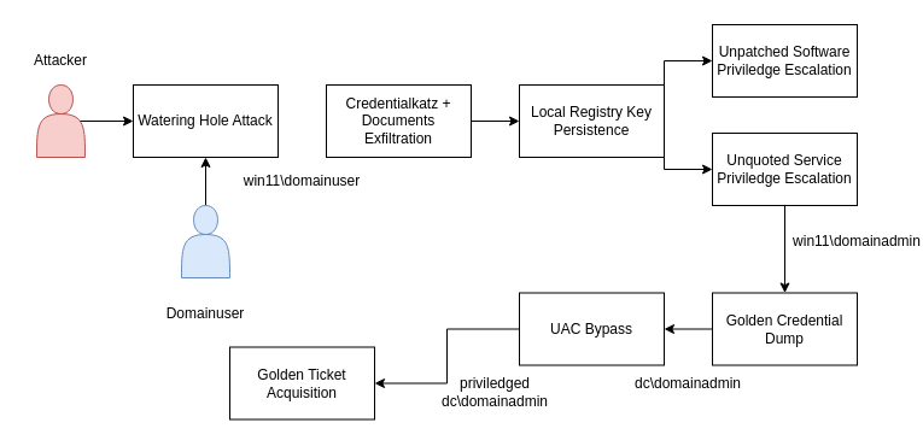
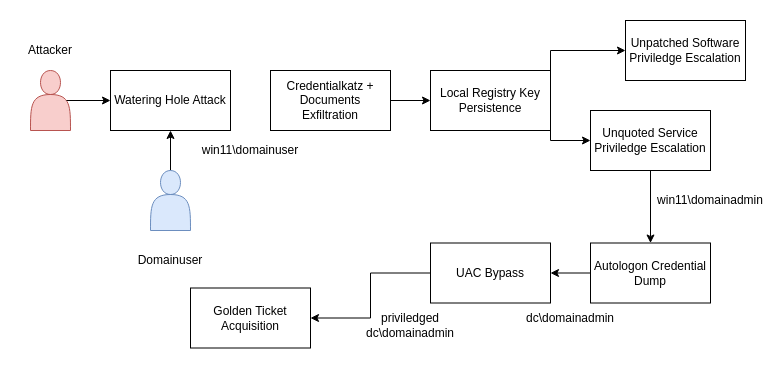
  <mxCell id="0" />
  <mxCell id="1" parent="0" />
  <mxCell id="2" value="" style="shape=actor;whiteSpace=wrap;html=1;fillColor=#f8cecc;strokeColor=#b85450;" vertex="1" parent="1"><mxGeometry x="30" y="70" width="40" height="60" as="geometry" /></mxCell>
  <mxCell id="3" value="Attacker" style="text;html=1;align=center;verticalAlign=middle;whiteSpace=wrap;rounded=0;" vertex="1" parent="1"><mxGeometry x="20" y="35" width="60" height="30" as="geometry" /></mxCell>
  <mxCell id="4" style="edgeStyle=orthogonalEdgeStyle;rounded=0;orthogonalLoop=1;jettySize=auto;html=1;entryX=0.5;entryY=1;entryDx=0;entryDy=0;" edge="1" parent="1" source="5" target="7"><mxGeometry relative="1" as="geometry" /></mxCell>
  <mxCell id="5" value="" style="shape=actor;whiteSpace=wrap;html=1;fillColor=#dae8fc;strokeColor=#6c8ebf;" vertex="1" parent="1"><mxGeometry x="150" y="170" width="40" height="60" as="geometry" /></mxCell>
  <mxCell id="6" value="Domainuser" style="text;html=1;align=center;verticalAlign=middle;whiteSpace=wrap;rounded=0;" vertex="1" parent="1"><mxGeometry x="140" y="245" width="60" height="30" as="geometry" /></mxCell>
  <mxCell id="7" value="Watering Hole Attack" style="rounded=0;whiteSpace=wrap;html=1;" vertex="1" parent="1"><mxGeometry x="110" y="70" width="120" height="60" as="geometry" /></mxCell>
  <mxCell id="8" value="" style="endArrow=classic;html=1;rounded=0;exitX=0.9;exitY=0.5;exitDx=0;exitDy=0;exitPerimeter=0;entryX=0;entryY=0.5;entryDx=0;entryDy=0;" edge="1" parent="1" source="2" target="7"><mxGeometry width="50" height="50" relative="1" as="geometry"><mxPoint x="350" y="260" as="sourcePoint" /><mxPoint x="400" y="210" as="targetPoint" /></mxGeometry></mxCell>
  <mxCell id="9" value="win11\domainuser" style="text;html=1;align=center;verticalAlign=middle;whiteSpace=wrap;rounded=0;" vertex="1" parent="1"><mxGeometry x="220" y="135" width="60" height="30" as="geometry" /></mxCell>
  <mxCell id="10" style="edgeStyle=orthogonalEdgeStyle;rounded=0;orthogonalLoop=1;jettySize=auto;html=1;entryX=0;entryY=0.5;entryDx=0;entryDy=0;" edge="1" parent="1" source="11" target="22"><mxGeometry relative="1" as="geometry" /></mxCell>
  <mxCell id="11" value="Credentialkatz + Documents Exfiltration" style="rounded=0;whiteSpace=wrap;html=1;" vertex="1" parent="1"><mxGeometry x="270" y="70" width="120" height="60" as="geometry" /></mxCell>
  <mxCell id="12" style="edgeStyle=orthogonalEdgeStyle;rounded=0;orthogonalLoop=1;jettySize=auto;html=1;exitX=0.5;exitY=1;exitDx=0;exitDy=0;" edge="1" parent="1" source="24" target="18"><mxGeometry relative="1" as="geometry"><mxPoint x="650" y="190" as="sourcePoint" /></mxGeometry></mxCell>
  <mxCell id="13" value="win11\domainadmin" style="text;html=1;align=center;verticalAlign=middle;whiteSpace=wrap;rounded=0;" vertex="1" parent="1"><mxGeometry x="680" y="185" width="60" height="30" as="geometry" /></mxCell>
  <mxCell id="14" style="edgeStyle=orthogonalEdgeStyle;rounded=0;orthogonalLoop=1;jettySize=auto;html=1;entryX=1;entryY=0.5;entryDx=0;entryDy=0;" edge="1" parent="1" source="15" target="16"><mxGeometry relative="1" as="geometry" /></mxCell>
  <mxCell id="15" value="UAC Bypass" style="rounded=0;whiteSpace=wrap;html=1;" vertex="1" parent="1"><mxGeometry x="430" y="242.5" width="120" height="60" as="geometry" /></mxCell>
  <mxCell id="16" value="Golden Ticket Acquisition" style="rounded=0;whiteSpace=wrap;html=1;" vertex="1" parent="1"><mxGeometry x="190" y="287.5" width="120" height="60" as="geometry" /></mxCell>
  <mxCell id="17" style="edgeStyle=orthogonalEdgeStyle;rounded=0;orthogonalLoop=1;jettySize=auto;html=1;entryX=1;entryY=0.5;entryDx=0;entryDy=0;" edge="1" parent="1" source="18" target="15"><mxGeometry relative="1" as="geometry" /></mxCell>
- <mxCell id="18" value="Golden Credential Dump" style="rounded=0;whiteSpace=wrap;html=1;" vertex="1" parent="1"><mxGeometry x="590" y="242.5" width="120" height="60" as="geometry" /></mxCell>
+ <mxCell id="18" value="Autologon Credential Dump" style="rounded=0;whiteSpace=wrap;html=1;" vertex="1" parent="1"><mxGeometry x="590" y="242.5" width="120" height="60" as="geometry" /></mxCell>
  <mxCell id="19" value="dc\domainadmin" style="text;html=1;align=center;verticalAlign=middle;whiteSpace=wrap;rounded=0;" vertex="1" parent="1"><mxGeometry x="540" y="302.5" width="60" height="30" as="geometry" /></mxCell>
  <mxCell id="20" style="edgeStyle=orthogonalEdgeStyle;rounded=0;orthogonalLoop=1;jettySize=auto;html=1;exitX=1;exitY=0;exitDx=0;exitDy=0;" edge="1" parent="1" source="22" target="23"><mxGeometry relative="1" as="geometry" /></mxCell>
  <mxCell id="21" style="edgeStyle=orthogonalEdgeStyle;rounded=0;orthogonalLoop=1;jettySize=auto;html=1;exitX=1;exitY=1;exitDx=0;exitDy=0;entryX=0;entryY=0.5;entryDx=0;entryDy=0;" edge="1" parent="1" source="22" target="24"><mxGeometry relative="1" as="geometry"><Array as="points"><mxPoint x="550" y="140" /></Array></mxGeometry></mxCell>
  <mxCell id="22" value="Local Registry Key Persistence" style="rounded=0;whiteSpace=wrap;html=1;" vertex="1" parent="1"><mxGeometry x="430" y="70" width="120" height="60" as="geometry" /></mxCell>
- <mxCell id="23" value="Unpatched Software Priviledge Escalation" style="rounded=0;whiteSpace=wrap;html=1;" vertex="1" parent="1"><mxGeometry x="590" y="20" width="120" height="60" as="geometry" /></mxCell>
+ <mxCell id="23" value="Unpatched Software Priviledge Escalation" style="rounded=0;whiteSpace=wrap;html=1;" vertex="1" parent="1"><mxGeometry x="625" y="20" width="120" height="60" as="geometry" /></mxCell>
  <mxCell id="24" value="Unquoted Service Priviledge Escalation" style="rounded=0;whiteSpace=wrap;html=1;" vertex="1" parent="1"><mxGeometry x="590" y="110" width="120" height="60" as="geometry" /></mxCell>
  <mxCell id="25" value="priviledged dc\domainadmin" style="text;html=1;align=center;verticalAlign=middle;whiteSpace=wrap;rounded=0;" vertex="1" parent="1"><mxGeometry x="380" y="310" width="60" height="30" as="geometry" /></mxCell>
